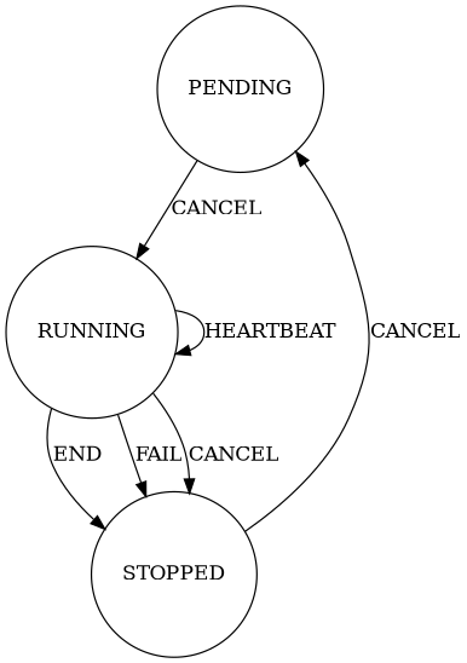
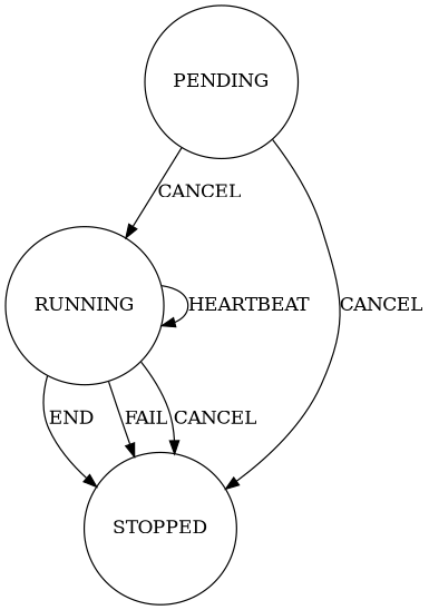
  digraph {
    rankdir=TB
    node [shape=circle]
    PENDING
    RUNNING
    STOPPED
    PENDING -> RUNNING [label=CANCEL]
-   STOPPED -> PENDING [label=CANCEL]
+   PENDING -> STOPPED [label=CANCEL]
    RUNNING -> RUNNING [label=HEARTBEAT]
    RUNNING -> STOPPED [label=END]
    RUNNING -> STOPPED [label=FAIL]
    RUNNING -> STOPPED [label=CANCEL]
  }
